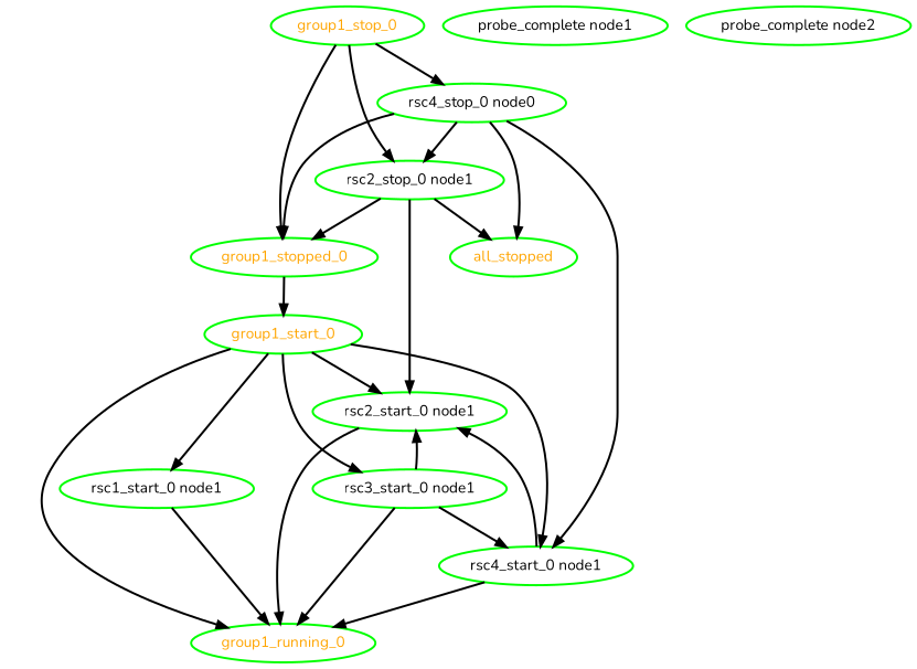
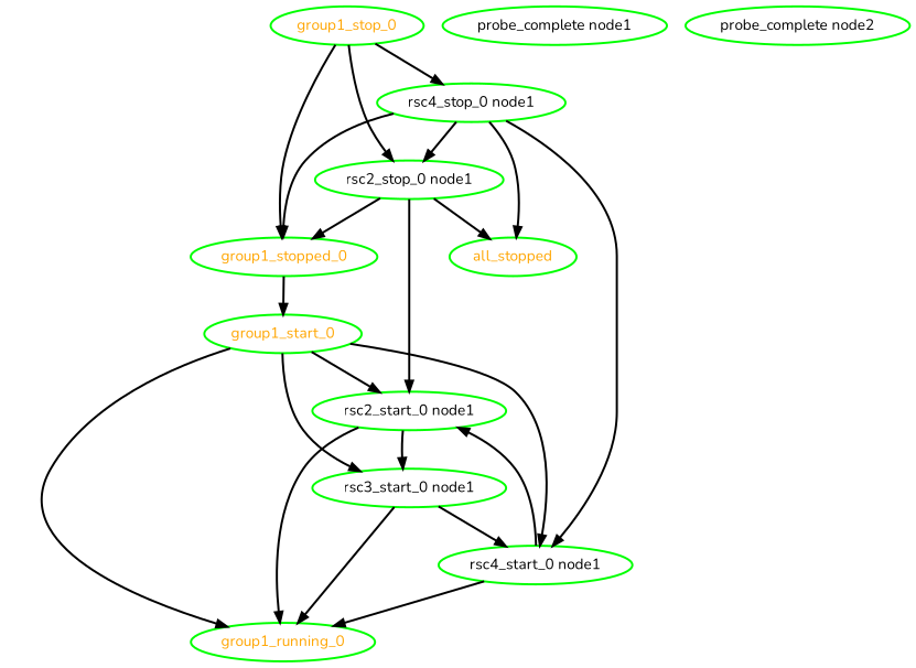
  digraph {
    fontname=Nunito
    node [color=green fontcolor=black fontname=Nunito style=bold]
    edge [fontname=Nunito style=bold]
    all_stopped [fontcolor=orange]
    group1_running_0 [fontcolor=orange]
    group1_start_0 [fontcolor=orange]
-   "rsc1_start_0 node1"
    "rsc2_start_0 node1"
    "rsc3_start_0 node1"
    "rsc4_start_0 node1"
    group1_stop_0 [fontcolor=orange]
    group1_stopped_0 [fontcolor=orange]
    "rsc2_stop_0 node1"
-   "rsc4_stop_0 node1" [label="rsc4_stop_0 node0"]
+   "rsc4_stop_0 node1"
    "probe_complete node1"
    "probe_complete node2"
    group1_start_0 -> group1_running_0
-   group1_start_0 -> "rsc1_start_0 node1"
    group1_start_0 -> "rsc2_start_0 node1"
    group1_start_0 -> "rsc3_start_0 node1"
    group1_start_0 -> "rsc4_start_0 node1"
-   "rsc1_start_0 node1" -> group1_running_0
    "rsc2_start_0 node1" -> group1_running_0
-   "rsc3_start_0 node1" -> "rsc2_start_0 node1"
+   "rsc2_start_0 node1" -> "rsc3_start_0 node1"
    "rsc3_start_0 node1" -> group1_running_0
    "rsc3_start_0 node1" -> "rsc4_start_0 node1"
    "rsc4_start_0 node1" -> group1_running_0
    "rsc4_start_0 node1" -> "rsc2_start_0 node1"
    group1_stop_0 -> group1_stopped_0
    group1_stop_0 -> "rsc2_stop_0 node1"
    group1_stop_0 -> "rsc4_stop_0 node1"
    group1_stopped_0 -> group1_start_0
    "rsc2_stop_0 node1" -> all_stopped
    "rsc2_stop_0 node1" -> "rsc2_start_0 node1"
    "rsc2_stop_0 node1" -> group1_stopped_0
    "rsc4_stop_0 node1" -> all_stopped
    "rsc4_stop_0 node1" -> "rsc4_start_0 node1"
    "rsc4_stop_0 node1" -> group1_stopped_0
    "rsc4_stop_0 node1" -> "rsc2_stop_0 node1"
  }
